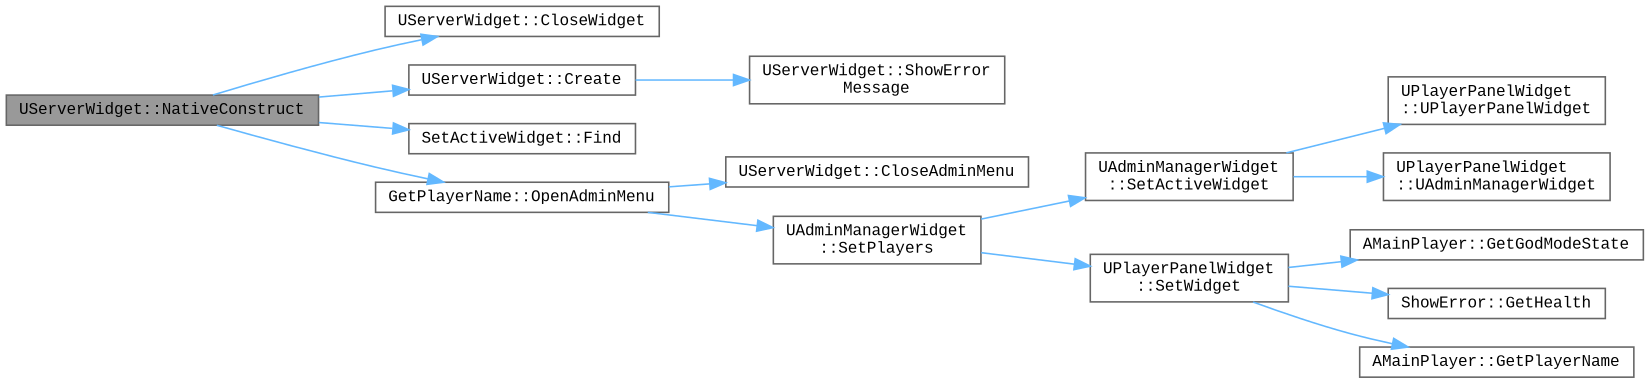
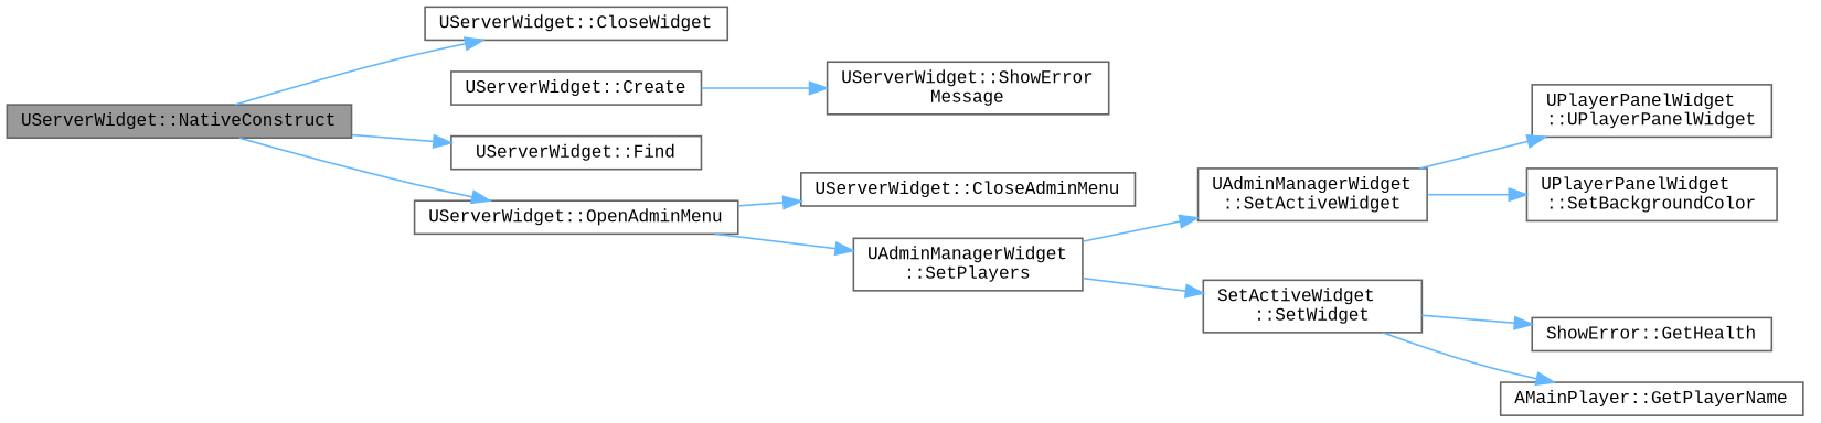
  digraph {
    fontname="Liberation Mono"
    rankdir=LR
    node [color=grey40 fillcolor=white fontname="Liberation Mono" fontsize=10 shape=box style=filled]
    edge [color=steelblue1 fontname="Liberation Mono" fontsize=10 labelfontname=Helvetica labelfontsize=10 style=solid]
    n1 [color=gray40 fillcolor=grey60 fontcolor=black height=0.2 label="UServerWidget::NativeConstruct" width=0.4]
    n2 [height=0.2 label="UServerWidget::CloseWidget" width=0.4]
    n3 [height=0.2 label="UServerWidget::Create" width=0.4]
-   n4 [height=0.2 label="SetActiveWidget::Find" width=0.4]
-   n5 [height=0.2 label="GetPlayerName::OpenAdminMenu" width=0.4]
+   n4 [height=0.2 label="UServerWidget::Find" width=0.4]
+   n5 [height=0.2 label="UServerWidget::OpenAdminMenu" width=0.4]
    n6 [height=0.2 label="UServerWidget::ShowError\lMessage" width=0.4]
    n7 [height=0.2 label="UServerWidget::CloseAdminMenu" width=0.4]
    n8 [height=0.2 label="UAdminManagerWidget\l::SetPlayers" width=0.4]
    n9 [height=0.2 label="UAdminManagerWidget\l::SetActiveWidget" width=0.4]
-   n10 [height=0.2 label="UPlayerPanelWidget\l::SetWidget" width=0.4]
+   n10 [height=0.2 label="SetActiveWidget\l::SetWidget" width=0.4]
    n11 [height=0.2 label="UPlayerPanelWidget\l::UPlayerPanelWidget" width=0.4]
-   n12 [height=0.2 label="UPlayerPanelWidget\l::UAdminManagerWidget" width=0.4]
-   n13 [height=0.2 label="AMainPlayer::GetGodModeState" width=0.4]
+   n12 [height=0.2 label="UPlayerPanelWidget\l::SetBackgroundColor" width=0.4]
    n14 [height=0.2 label="ShowError::GetHealth" width=0.4]
    n15 [height=0.2 label="AMainPlayer::GetPlayerName" width=0.4]
    n1 -> n2
-   n1 -> n3
    n1 -> n4
    n1 -> n5
    n3 -> n6
    n5 -> n7
    n5 -> n8
    n8 -> n9
    n8 -> n10
    n9 -> n11
    n9 -> n12
-   n10 -> n13
    n10 -> n14
    n10 -> n15
  }
